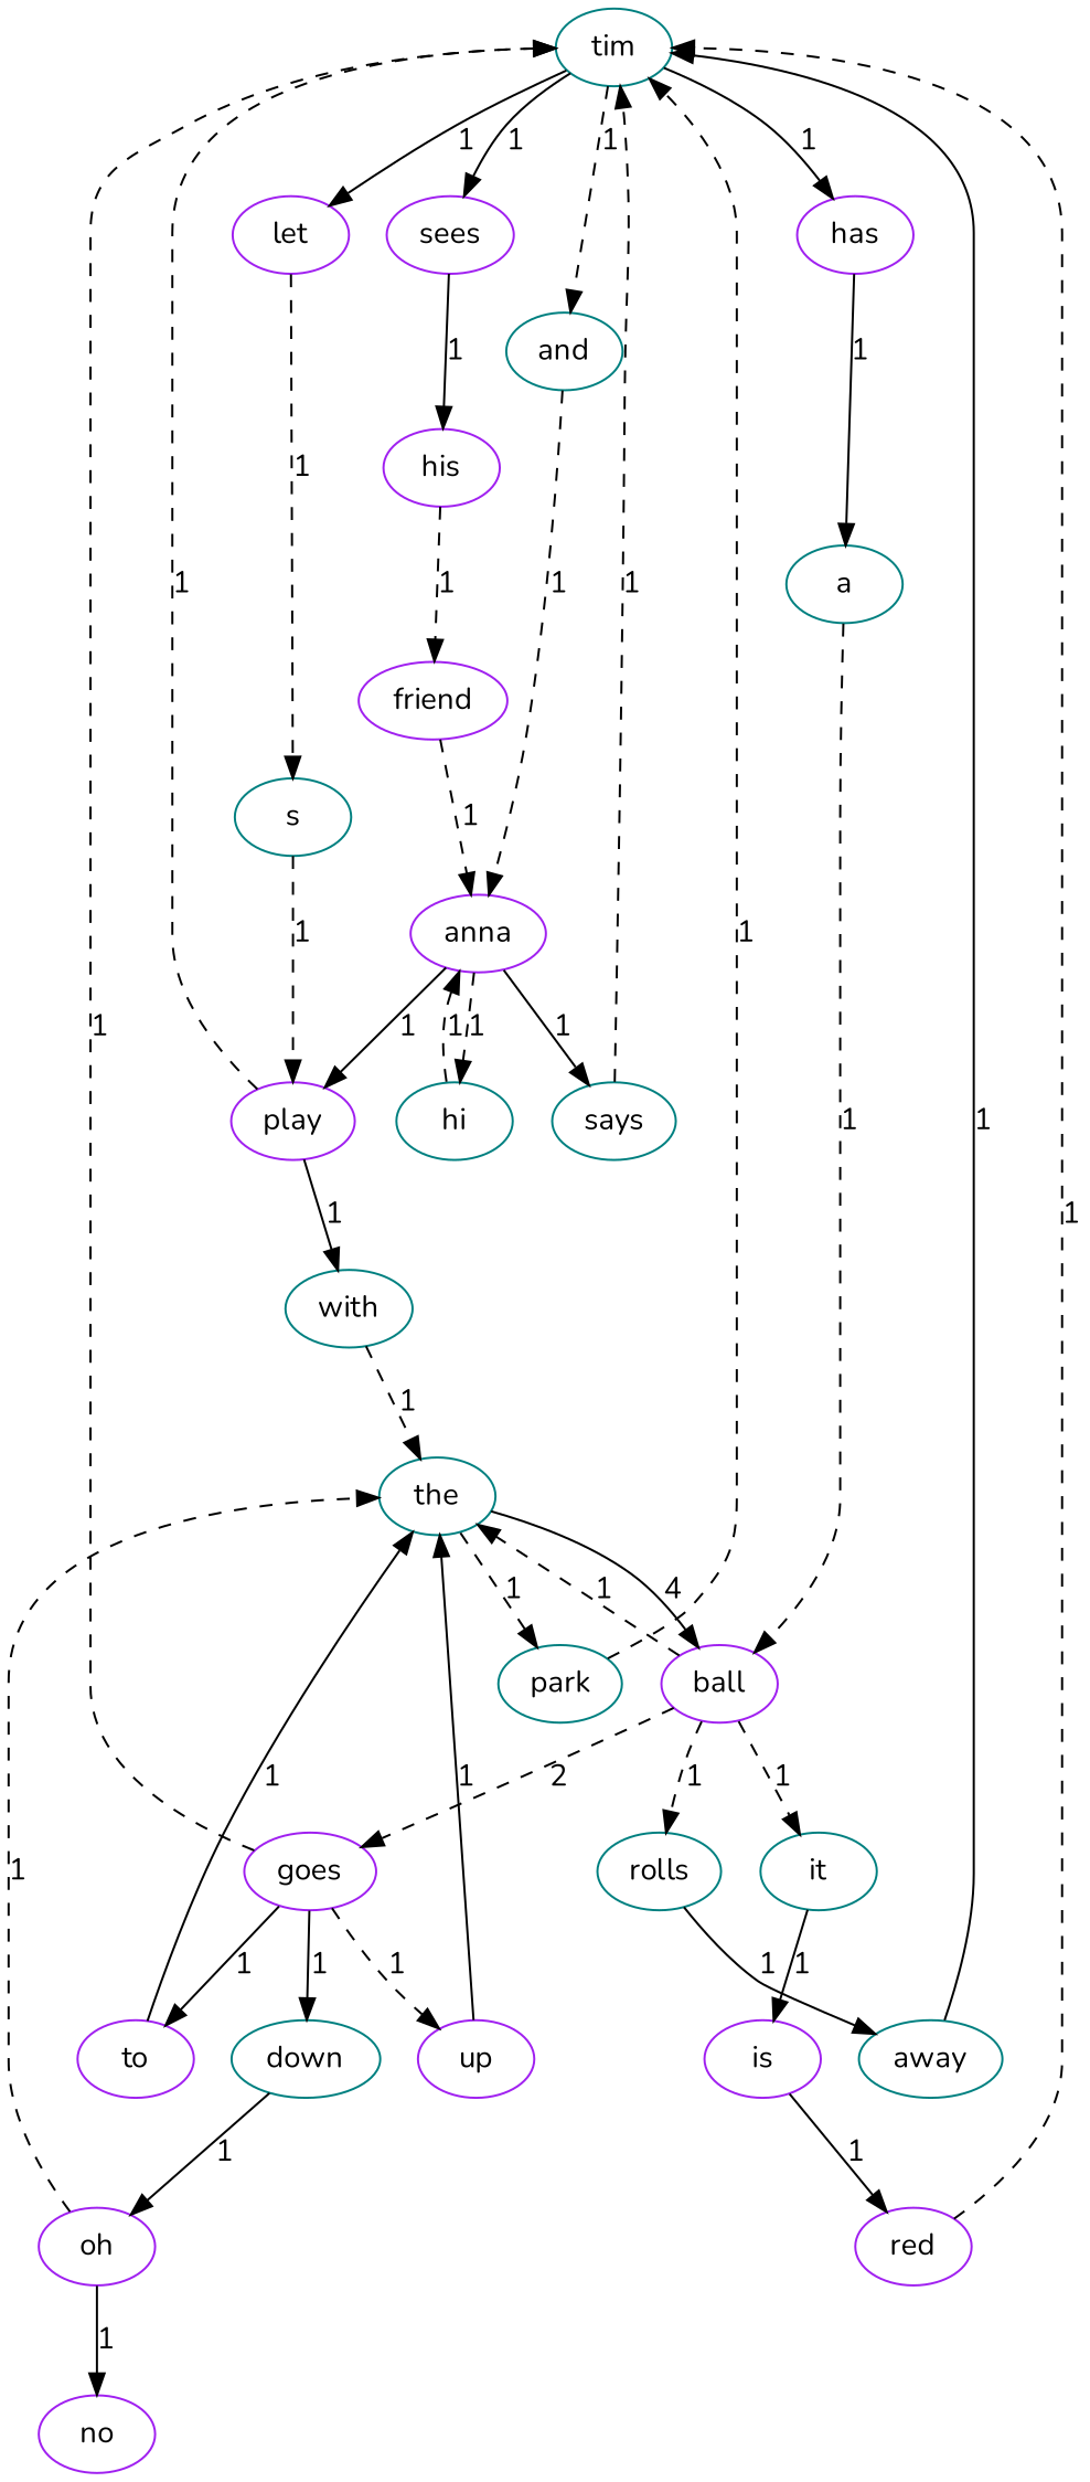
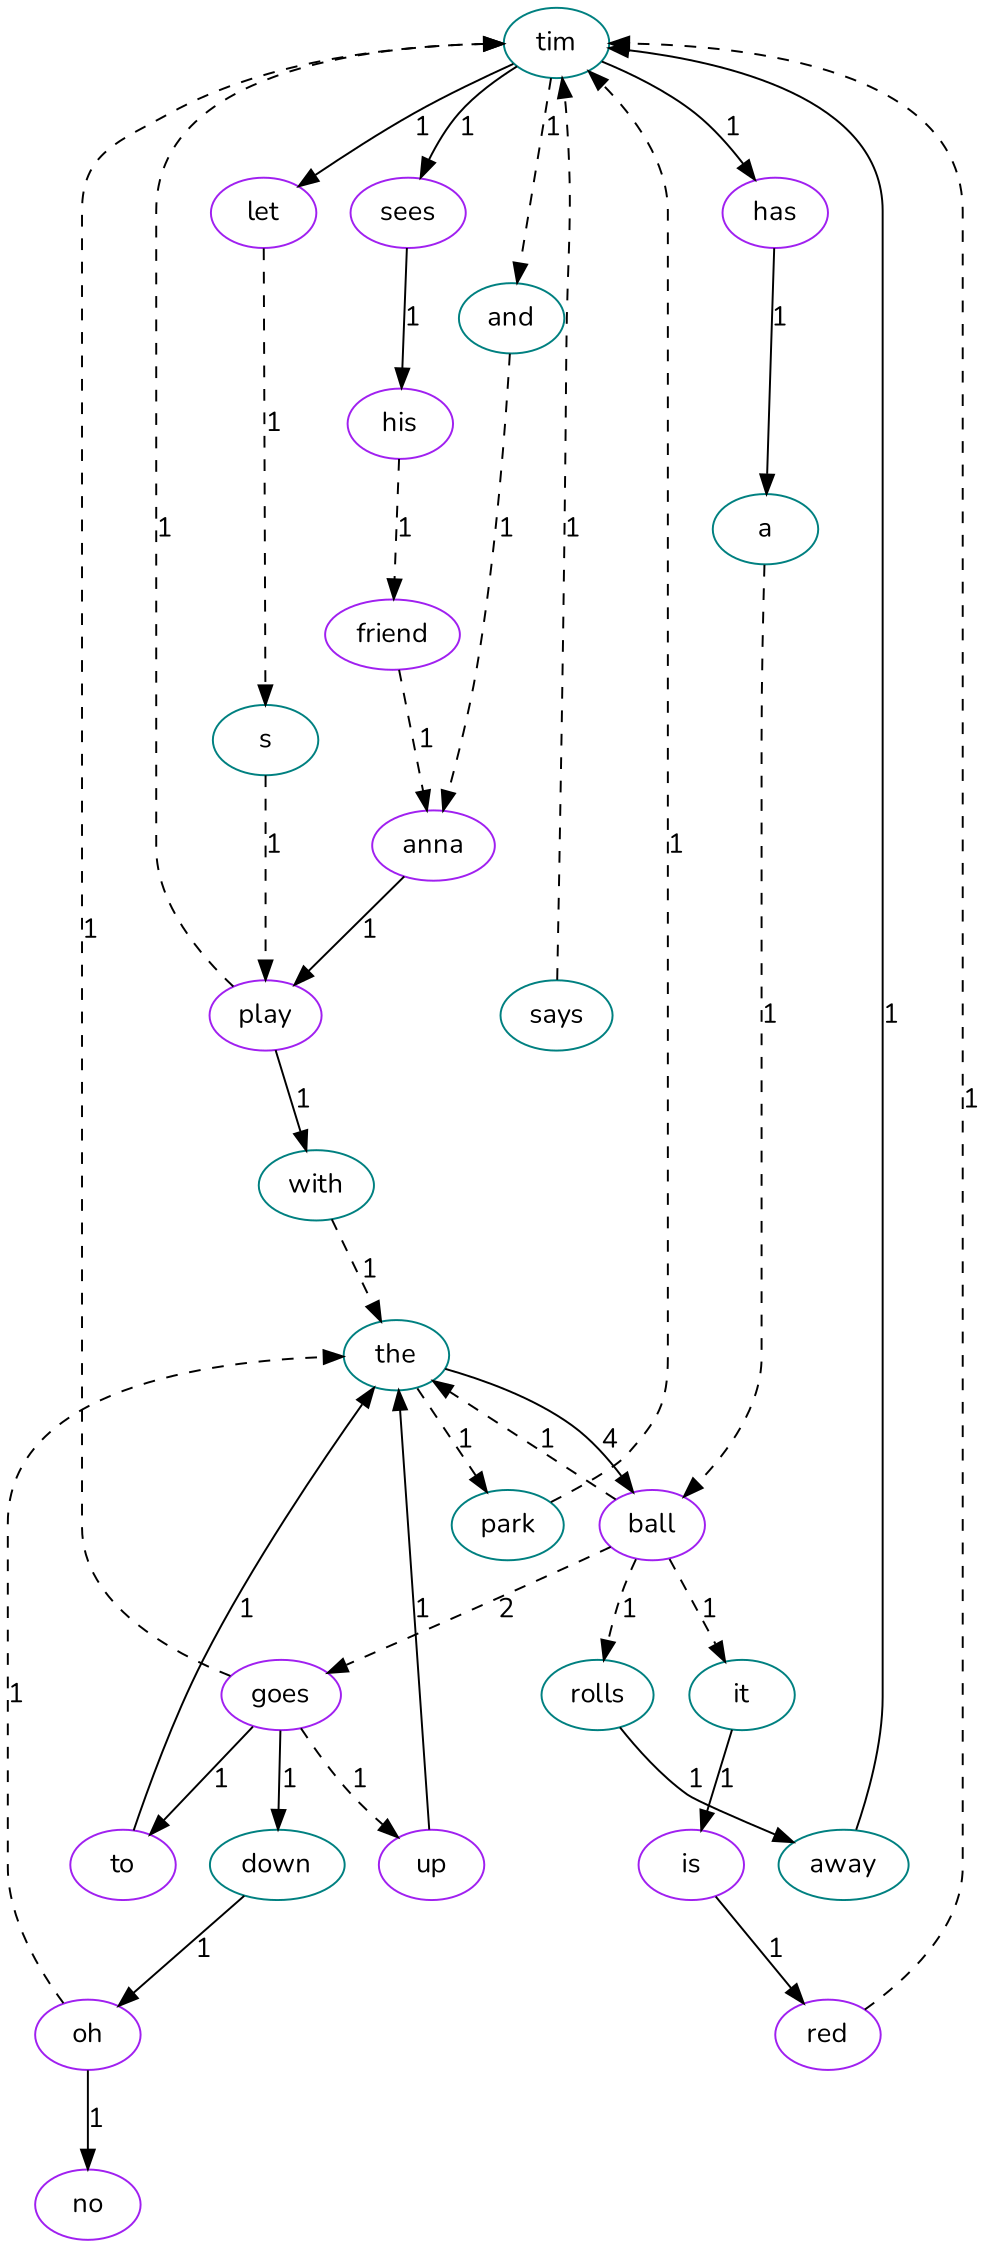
  digraph {
    fontname=Nunito
    node [color=purple fontname=Nunito]
    edge [fontname=Nunito style=dashed]
    tim [color=teal root=true]
    and [color=teal]
    sees
    let
    has
    goes
    down [color=teal]
    up
    to
    anna
    his
    s [color=teal]
    a [color=teal]
    play
    with [color=teal]
    the [color=teal]
    ball
    park [color=teal]
-   hi [color=teal]
    says [color=teal]
    it [color=teal]
    rolls [color=teal]
    away [color=teal]
    oh
    no
    red
    is
    friend
    tim -> and [label=1]
    tim -> sees [label=1 style=solid]
    tim -> let [label=1 style=solid]
    tim -> has [label=1 style=solid]
    and -> anna [label=1]
    sees -> his [label=1 style=solid]
    let -> s [label=1]
    has -> a [label=1 style=solid]
    goes -> tim [label=1]
    goes -> down [label=1 style=solid]
    goes -> up [label=1]
    goes -> to [label=1 style=solid]
    down -> oh [label=1 style=solid]
    up -> the [label=1 style=solid]
    to -> the [label=1 style=solid]
    anna -> play [label=1 style=solid]
-   anna -> hi [label=1]
-   anna -> says [label=1 style=solid]
    his -> friend [label=1]
    s -> play [label=1]
    a -> ball [label=1]
    play -> tim [label=1]
    play -> with [label=1 style=solid]
    with -> the [label=1]
    the -> ball [label=4 style=solid]
    the -> park [label=1]
    ball -> goes [label=2]
    ball -> the [label=1]
    ball -> it [label=1]
    ball -> rolls [label=1]
    park -> tim [label=1]
-   hi -> anna [label=1]
    says -> tim [label=1]
    it -> is [label=1 style=solid]
    rolls -> away [label=1 style=solid]
    away -> tim [label=1 style=solid]
    oh -> the [label=1]
    oh -> no [label=1 style=solid]
    red -> tim [label=1]
    is -> red [label=1 style=solid]
    friend -> anna [label=1]
  }
